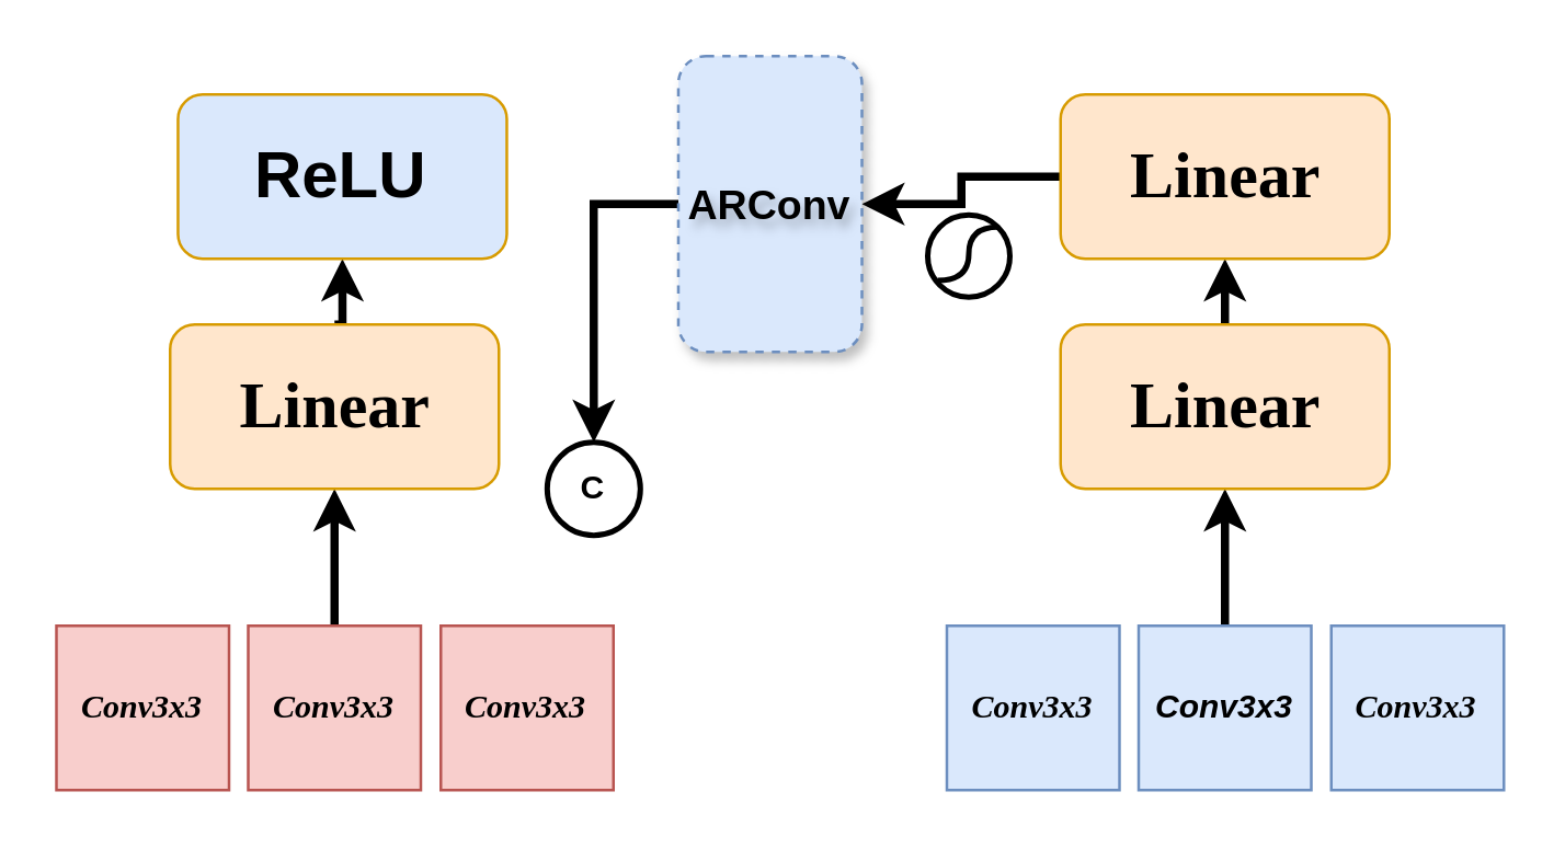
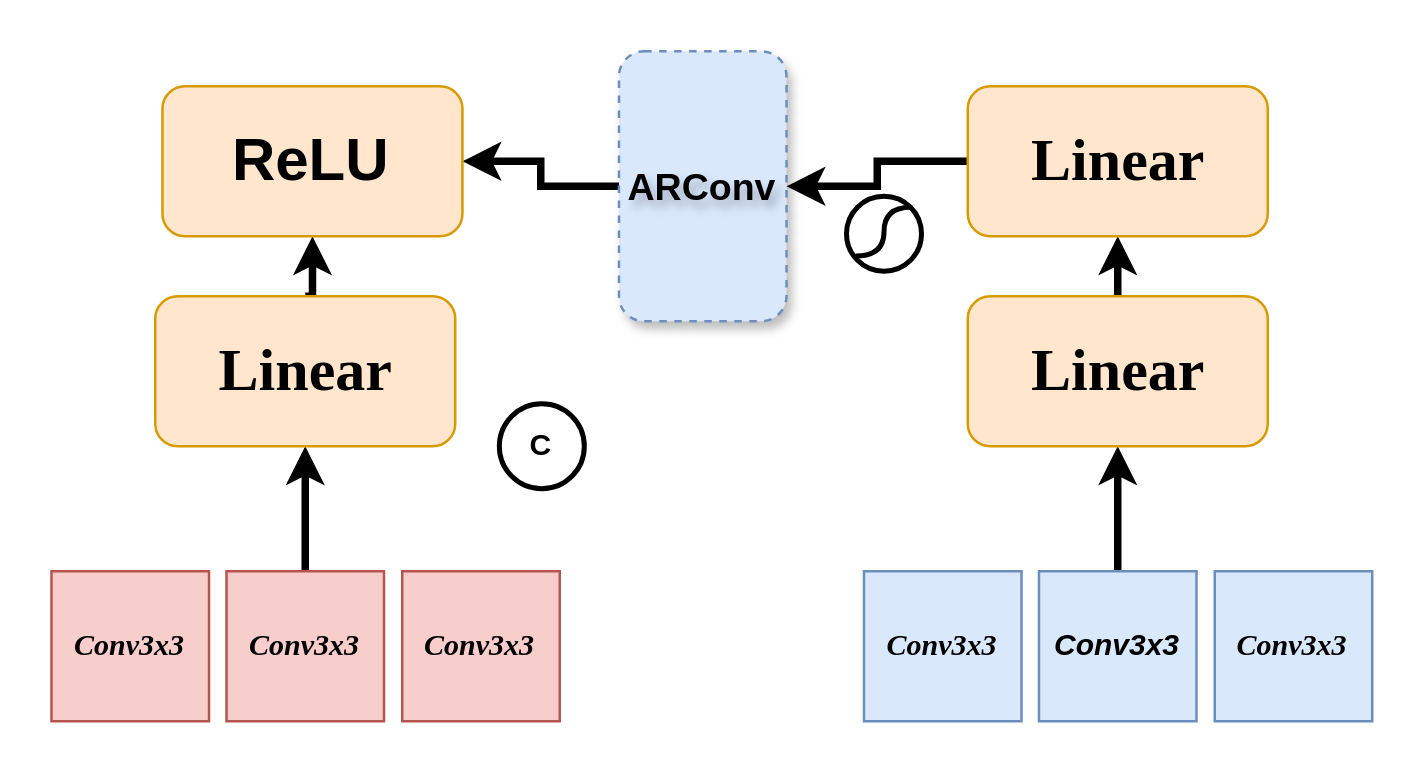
  <mxCell id="0" />
  <mxCell id="1" parent="0" />
  <mxCell id="2" value="&lt;font face=&quot;Georgia&quot;&gt;&lt;i&gt;&lt;b&gt;Conv3x3&lt;/b&gt;&lt;/i&gt;&lt;/font&gt;" style="rounded=0;whiteSpace=wrap;html=1;fillColor=#f8cecc;strokeColor=#b85450;" vertex="1" parent="1"><mxGeometry x="20" y="228" width="63" height="60" as="geometry" /></mxCell>
  <mxCell id="3" style="edgeStyle=orthogonalEdgeStyle;rounded=0;orthogonalLoop=1;jettySize=auto;html=1;exitX=0.5;exitY=0;exitDx=0;exitDy=0;entryX=0.5;entryY=1;entryDx=0;entryDy=0;strokeWidth=3;" edge="1" parent="1" source="4" target="11"><mxGeometry relative="1" as="geometry" /></mxCell>
  <mxCell id="4" value="&lt;font face=&quot;Georgia&quot;&gt;&lt;i&gt;&lt;b&gt;Conv3x3&lt;/b&gt;&lt;/i&gt;&lt;/font&gt;" style="rounded=0;whiteSpace=wrap;html=1;fillColor=#f8cecc;strokeColor=#b85450;" vertex="1" parent="1"><mxGeometry x="90" y="228" width="63" height="60" as="geometry" /></mxCell>
  <mxCell id="5" value="&lt;font face=&quot;Georgia&quot;&gt;&lt;i&gt;&lt;b&gt;Conv3x3&lt;/b&gt;&lt;/i&gt;&lt;/font&gt;" style="rounded=0;whiteSpace=wrap;html=1;fillColor=#f8cecc;strokeColor=#b85450;" vertex="1" parent="1"><mxGeometry x="160.3" y="228" width="63" height="60" as="geometry" /></mxCell>
  <mxCell id="6" value="&lt;font face=&quot;Georgia&quot;&gt;&lt;i&gt;&lt;b&gt;Conv3x3&lt;/b&gt;&lt;/i&gt;&lt;/font&gt;" style="rounded=0;whiteSpace=wrap;html=1;fillColor=#dae8fc;strokeColor=#6c8ebf;" vertex="1" parent="1"><mxGeometry x="345" y="228" width="63" height="60" as="geometry" /></mxCell>
  <mxCell id="7" style="edgeStyle=orthogonalEdgeStyle;rounded=0;orthogonalLoop=1;jettySize=auto;html=1;exitX=0.5;exitY=0;exitDx=0;exitDy=0;entryX=0.5;entryY=1;entryDx=0;entryDy=0;strokeWidth=3;" edge="1" parent="1" source="8" target="13"><mxGeometry relative="1" as="geometry" /></mxCell>
  <mxCell id="8" value="&lt;i&gt;&lt;b&gt;Conv3x3&lt;/b&gt;&lt;/i&gt;" style="rounded=0;whiteSpace=wrap;html=1;fillColor=#dae8fc;strokeColor=#6c8ebf;" vertex="1" parent="1"><mxGeometry x="415" y="228" width="63" height="60" as="geometry" /></mxCell>
  <mxCell id="9" value="&lt;font face=&quot;Georgia&quot;&gt;&lt;i&gt;&lt;b&gt;Conv3x3&lt;/b&gt;&lt;/i&gt;&lt;/font&gt;" style="rounded=0;whiteSpace=wrap;html=1;fillColor=#dae8fc;strokeColor=#6c8ebf;" vertex="1" parent="1"><mxGeometry x="485.3" y="228" width="63" height="60" as="geometry" /></mxCell>
  <mxCell id="10" style="edgeStyle=orthogonalEdgeStyle;rounded=0;orthogonalLoop=1;jettySize=auto;html=1;exitX=0.5;exitY=0;exitDx=0;exitDy=0;entryX=0.5;entryY=1;entryDx=0;entryDy=0;strokeWidth=3;" edge="1" parent="1" source="11" target="18"><mxGeometry relative="1" as="geometry" /></mxCell>
  <mxCell id="11" value="&lt;font face=&quot;Georgia&quot; style=&quot;font-size: 24px;&quot;&gt;&lt;b&gt;Linear&lt;/b&gt;&lt;/font&gt;" style="rounded=1;whiteSpace=wrap;html=1;fillColor=#ffe6cc;strokeColor=#d79b00;" vertex="1" parent="1"><mxGeometry x="61.5" y="118" width="120" height="60" as="geometry" /></mxCell>
  <mxCell id="12" style="edgeStyle=orthogonalEdgeStyle;rounded=0;orthogonalLoop=1;jettySize=auto;html=1;exitX=0.5;exitY=0;exitDx=0;exitDy=0;entryX=0.5;entryY=1;entryDx=0;entryDy=0;strokeWidth=3;" edge="1" parent="1" source="13" target="15"><mxGeometry relative="1" as="geometry" /></mxCell>
  <mxCell id="13" value="&lt;span style=&quot;font-family: Georgia; font-size: 24px;&quot;&gt;&lt;b&gt;Linear&lt;/b&gt;&lt;/span&gt;" style="rounded=1;whiteSpace=wrap;html=1;fillColor=#ffe6cc;strokeColor=#d79b00;" vertex="1" parent="1"><mxGeometry x="386.5" y="118" width="120" height="60" as="geometry" /></mxCell>
  <mxCell id="14" value="" style="edgeStyle=orthogonalEdgeStyle;rounded=0;orthogonalLoop=1;jettySize=auto;html=1;strokeWidth=3;" edge="1" parent="1" source="15" target="17"><mxGeometry relative="1" as="geometry" /></mxCell>
  <mxCell id="15" value="&lt;font face=&quot;Georgia&quot; style=&quot;font-size: 24px;&quot;&gt;&lt;b&gt;Linear&lt;/b&gt;&lt;/font&gt;" style="rounded=1;whiteSpace=wrap;html=1;fillColor=#ffe6cc;strokeColor=#d79b00;" vertex="1" parent="1"><mxGeometry x="386.5" y="34" width="120" height="60" as="geometry" /></mxCell>
- <mxCell id="16" style="edgeStyle=orthogonalEdgeStyle;rounded=0;orthogonalLoop=1;jettySize=auto;html=1;exitX=0;exitY=0.5;exitDx=0;exitDy=0;strokeWidth=3;" edge="1" parent="1" source="17" target="22"><mxGeometry relative="1" as="geometry" /></mxCell>
+ <mxCell id="16" style="edgeStyle=orthogonalEdgeStyle;rounded=0;orthogonalLoop=1;jettySize=auto;html=1;exitX=0;exitY=0.5;exitDx=0;exitDy=0;entryX=1;entryY=0.5;entryDx=0;entryDy=0;strokeWidth=3;" edge="1" parent="1" source="17" target="18"><mxGeometry relative="1" as="geometry" /></mxCell>
  <mxCell id="17" value="&lt;font style=&quot;font-size: 15px;&quot;&gt;&lt;b&gt;ARConv&lt;/b&gt;&lt;/font&gt;" style="rounded=1;whiteSpace=wrap;html=1;dashed=1;fillColor=#dae8fc;strokeColor=#6c8ebf;glass=0;shadow=1;textShadow=1;" vertex="1" parent="1"><mxGeometry x="247" y="20" width="67" height="108" as="geometry" /></mxCell>
- <mxCell id="18" value="&lt;font style=&quot;font-size: 24px;&quot;&gt;&lt;b&gt;ReLU&lt;/b&gt;&lt;/font&gt;" style="rounded=1;whiteSpace=wrap;html=1;fillColor=#dae8fc;strokeColor=#d79b00;" vertex="1" parent="1"><mxGeometry x="64.38" y="34" width="120" height="60" as="geometry" /></mxCell>
+ <mxCell id="18" value="&lt;font style=&quot;font-size: 24px;&quot;&gt;&lt;b&gt;ReLU&lt;/b&gt;&lt;/font&gt;" style="rounded=1;whiteSpace=wrap;html=1;fillColor=#ffe6cc;strokeColor=#d79b00;" vertex="1" parent="1"><mxGeometry x="64.38" y="34" width="120" height="60" as="geometry" /></mxCell>
  <mxCell id="19" value="" style="group;aspect=fixed;fontStyle=0" vertex="1" connectable="0" parent="1"><mxGeometry x="338" y="78" width="30" height="30" as="geometry" /></mxCell>
  <mxCell id="20" value="" style="ellipse;whiteSpace=wrap;html=1;aspect=fixed;strokeWidth=2;" vertex="1" parent="19"><mxGeometry width="30.0" height="30.0" as="geometry" /></mxCell>
  <mxCell id="21" style="edgeStyle=orthogonalEdgeStyle;orthogonalLoop=1;jettySize=auto;html=1;exitX=0.122;exitY=0.797;exitDx=0;exitDy=0;entryX=1;entryY=0;entryDx=0;entryDy=0;curved=1;endArrow=none;endFill=0;strokeWidth=2;rounded=0;exitPerimeter=0;" edge="1" parent="19" source="20" target="20"><mxGeometry relative="1" as="geometry"><Array as="points"><mxPoint x="15.0" y="24.0" /><mxPoint x="15.0" y="4.5" /><mxPoint x="25.5" y="4.5" /></Array></mxGeometry></mxCell>
  <mxCell id="22" value="&lt;b&gt;C&lt;/b&gt;" style="ellipse;whiteSpace=wrap;html=1;aspect=fixed;strokeWidth=2;" vertex="1" parent="1"><mxGeometry x="199.13" y="161" width="34" height="34" as="geometry" /></mxCell>
